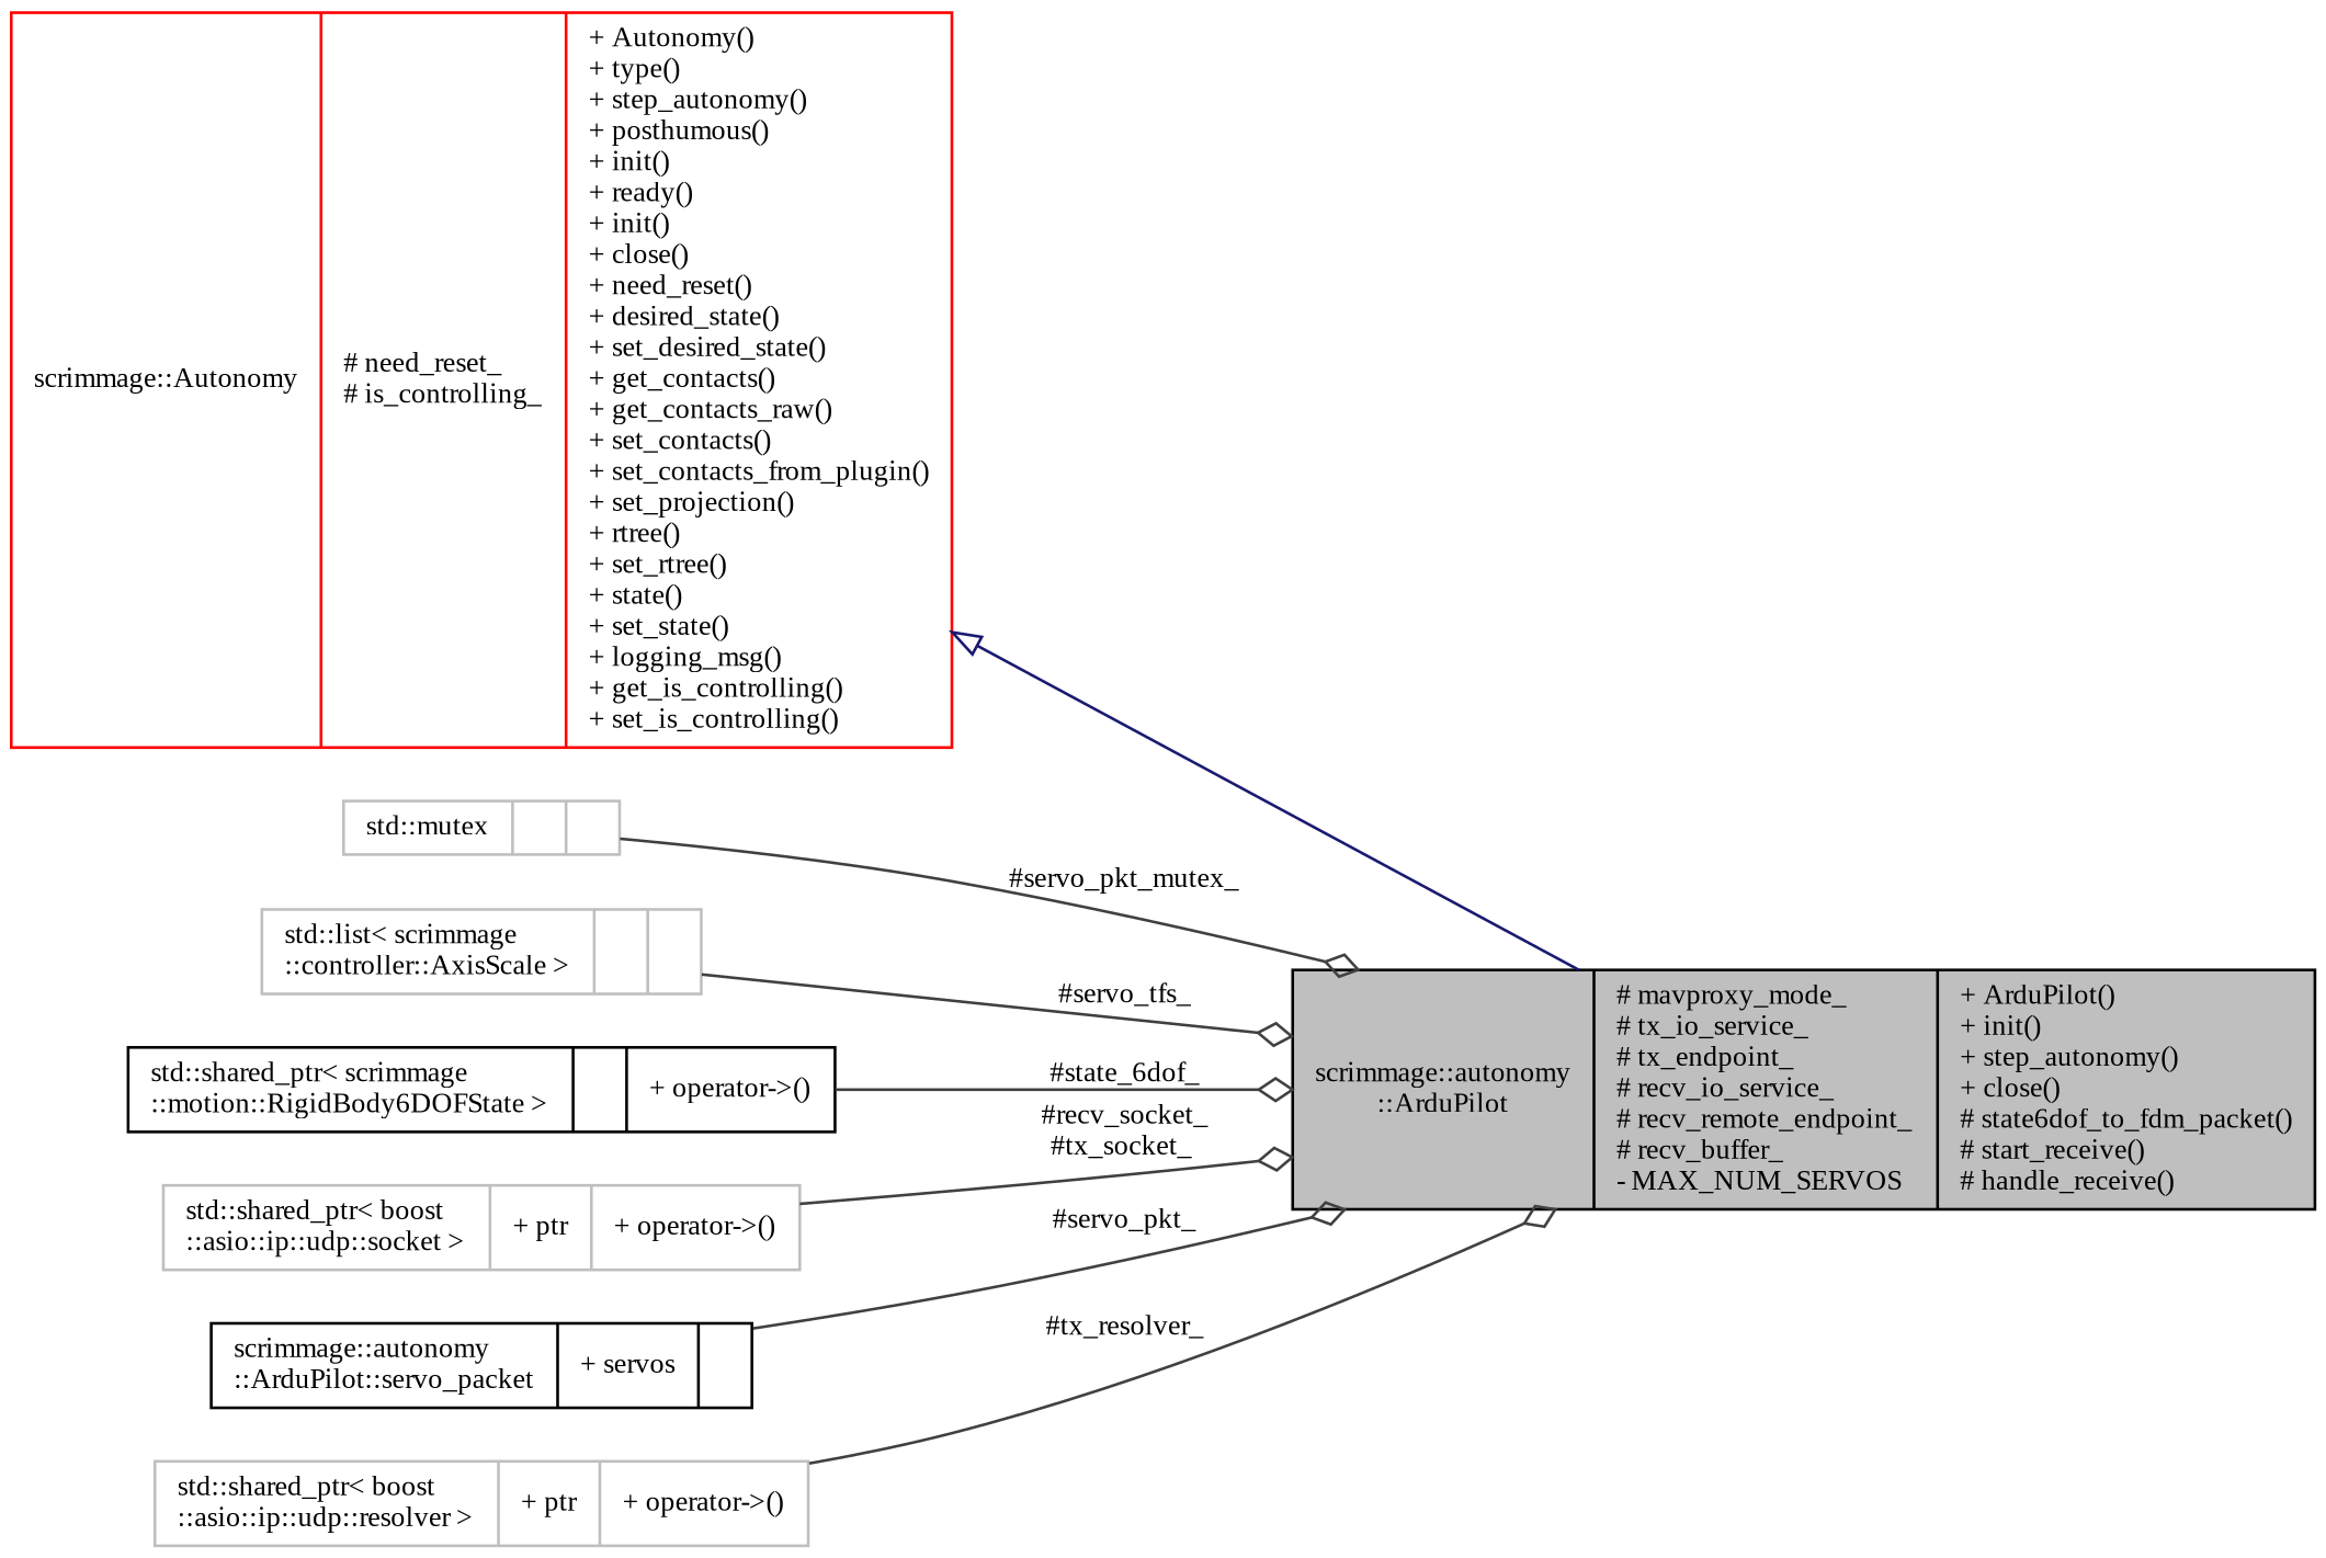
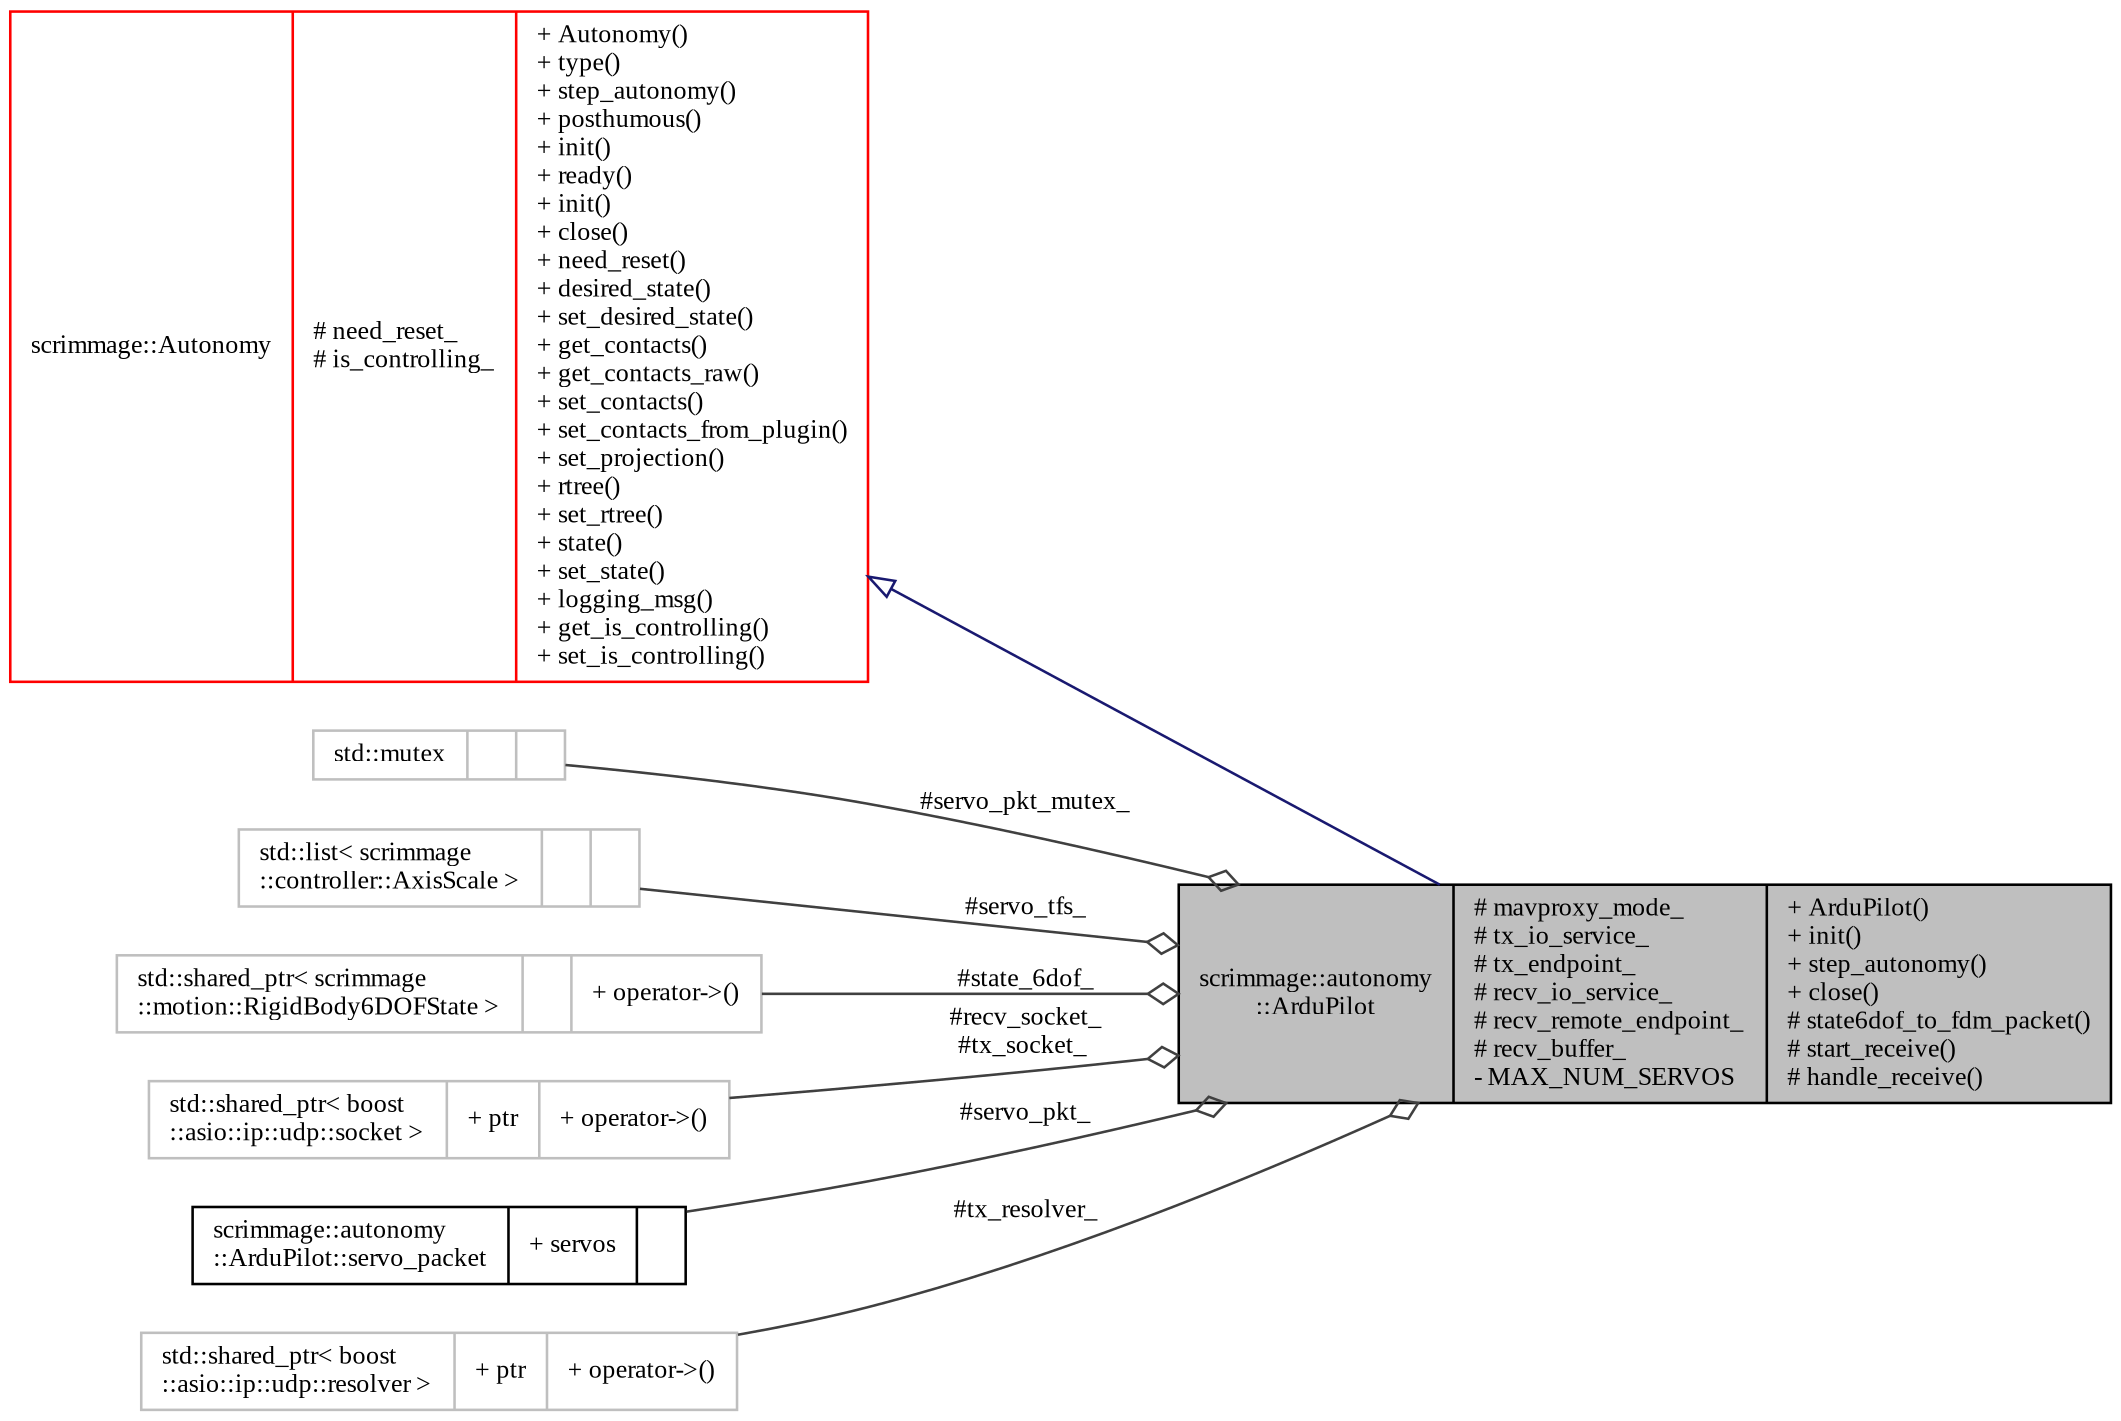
  digraph {
    fontname="Liberation Serif"
    rankdir=LR
    node [color=grey75 fillcolor=white fontname="Liberation Serif" fontsize=10 shape=record style=filled]
    edge [color=grey25 fontname="Liberation Serif" fontsize=10 labelfontname=Helvetica labelfontsize=10 style=solid arrowhead=odiamond]
    n1 [color=black fillcolor=grey75 fontcolor=black height=0.2 label="{scrimmage::autonomy\l::ArduPilot\n|# mavproxy_mode_\l# tx_io_service_\l# tx_endpoint_\l# recv_io_service_\l# recv_remote_endpoint_\l# recv_buffer_\l- MAX_NUM_SERVOS\l|+ ArduPilot()\l+ init()\l+ step_autonomy()\l+ close()\l# state6dof_to_fdm_packet()\l# start_receive()\l# handle_receive()\l}" width=0.4]
    n2 [color=red height=0.2 label="{scrimmage::Autonomy\n|# need_reset_\l# is_controlling_\l|+ Autonomy()\l+ type()\l+ step_autonomy()\l+ posthumous()\l+ init()\l+ ready()\l+ init()\l+ close()\l+ need_reset()\l+ desired_state()\l+ set_desired_state()\l+ get_contacts()\l+ get_contacts_raw()\l+ set_contacts()\l+ set_contacts_from_plugin()\l+ set_projection()\l+ rtree()\l+ set_rtree()\l+ state()\l+ set_state()\l+ logging_msg()\l+ get_is_controlling()\l+ set_is_controlling()\l}" width=0.4]
    n3 [height=0.2 label="{std::mutex\n||}" width=0.4]
    n4 [height=0.2 label="{std::list\< scrimmage\l::controller::AxisScale \>\n||}" width=0.4]
-   n5 [color=black height=0.2 label="{std::shared_ptr\< scrimmage\l::motion::RigidBody6DOFState \>\n||+ operator-\>()\l}" width=0.4]
+   n5 [height=0.2 label="{std::shared_ptr\< scrimmage\l::motion::RigidBody6DOFState \>\n||+ operator-\>()\l}" width=0.4]
    n6 [height=0.2 label="{std::shared_ptr\< boost\l::asio::ip::udp::socket \>\n|+ ptr\l|+ operator-\>()\l}" width=0.4]
    n7 [color=black height=0.2 label="{scrimmage::autonomy\l::ArduPilot::servo_packet\n|+ servos\l|}" width=0.4]
    n8 [height=0.2 label="{std::shared_ptr\< boost\l::asio::ip::udp::resolver \>\n|+ ptr\l|+ operator-\>()\l}" width=0.4]
    n2 -> n1 [arrowtail=onormal color=midnightblue dir=back arrowhead=""]
    n3 -> n1 [label=" #servo_pkt_mutex_"]
    n4 -> n1 [label=" #servo_tfs_"]
    n5 -> n1 [label=" #state_6dof_"]
    n6 -> n1 [label=" #recv_socket_\n#tx_socket_"]
    n7 -> n1 [label=" #servo_pkt_"]
    n8 -> n1 [label=" #tx_resolver_"]
  }
